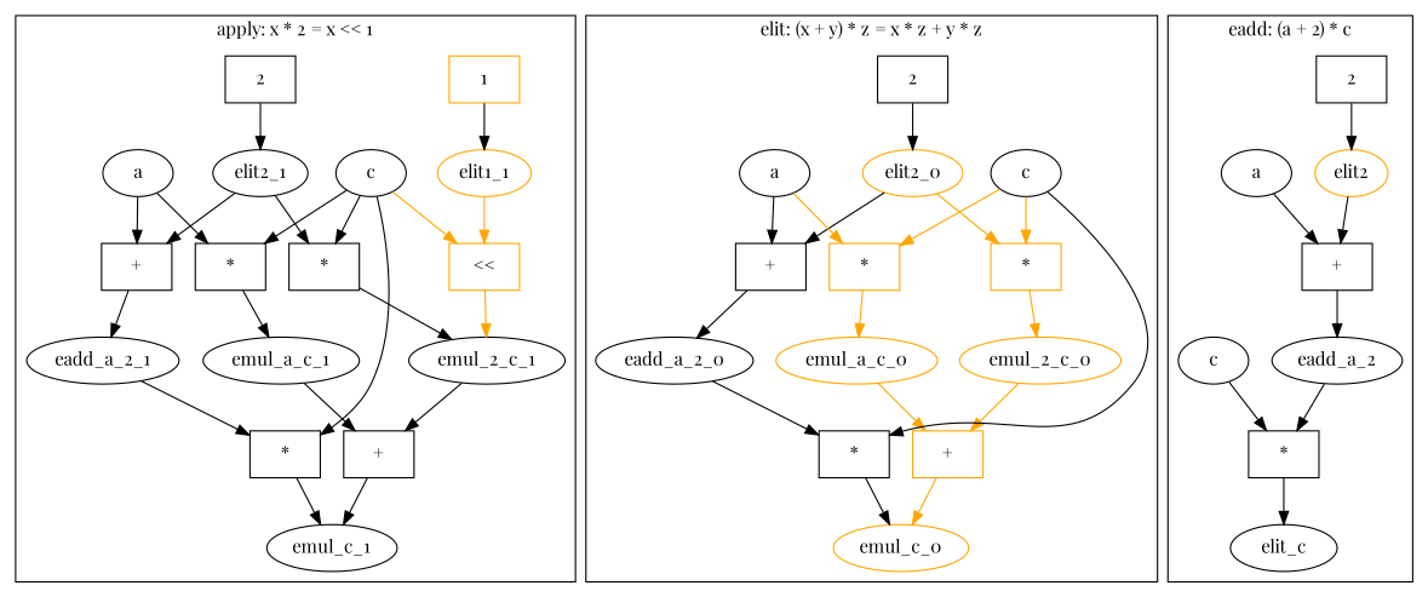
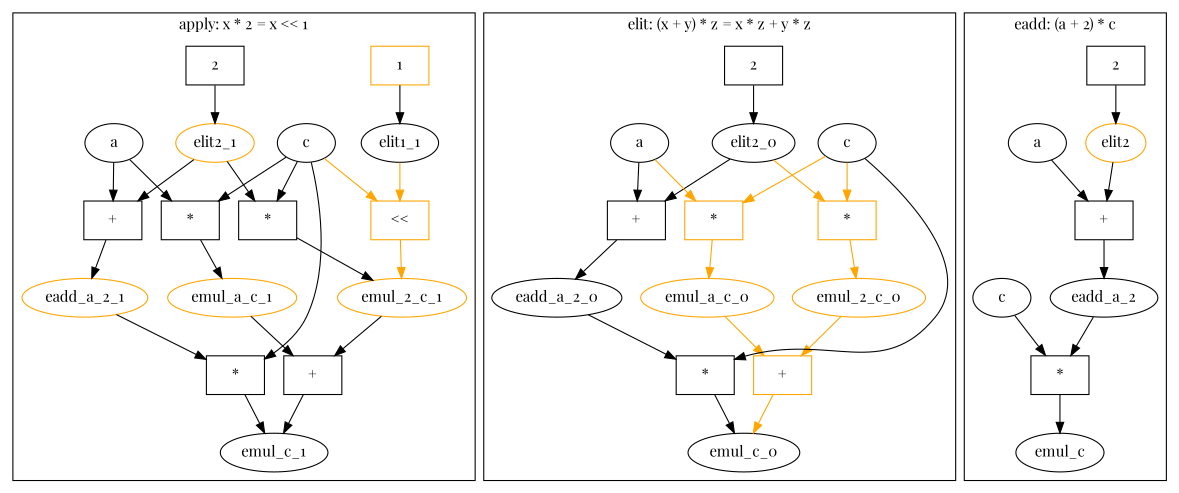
  digraph {
    fontname="Playfair Display"
    rankdir=TB
    node [fontname="Playfair Display"]
    edge [fontname="Playfair Display"]
    n1 [label=2 shape=rect]
-   elit2_1
+   elit2_1 [color=orange]
    n3 [color=orange label=1 shape=rect]
-   elit1_1 [color=orange]
+   elit1_1 [color=black]
    n5 [label="+" shape=rect]
-   eadd_a_2_1
+   eadd_a_2_1 [color=orange]
    n7 [label="*" shape=rect]
    emul_c_1
    n9 [label="*" shape=rect]
-   emul_a_c_1
+   emul_a_c_1 [color=orange]
    n11 [label="*" shape=rect]
-   emul_2_c_1
+   emul_2_c_1 [color=orange]
    n13 [label="+" shape=rect]
    n14 [color=orange label="<<" shape=rect]
    n15 [label=c]
    n16 [label=a]
    n17 [label=2 shape=rect]
-   elit2_0 [color=orange]
+   elit2_0
    n19 [label="+" shape=rect]
    eadd_a_2_0
    n21 [label="*" shape=rect]
-   emul_c_0 [color=orange]
+   emul_c_0
    n23 [color=orange label="*" shape=rect]
    emul_a_c_0 [color=orange]
    n25 [color=orange label="*" shape=rect]
    emul_2_c_0 [color=orange]
    n27 [color=orange label="+" shape=rect]
    n28 [label=c]
    n29 [label=a]
    n30 [label=2 shape=rect]
    elit2 [color=orange]
    n32 [label="+" shape=rect]
    eadd_a_2
    n34 [label="*" shape=rect]
-   emul_c [label=elit_c]
+   emul_c
    n36 [label=a]
    n37 [label=c]
    subgraph cluster_1 {
      label="apply: x * 2 = x << 1"
      n1
      elit2_1
      n3
      elit1_1
      n5
      eadd_a_2_1
      n7
      emul_c_1
      n9
      emul_a_c_1
      n11
      emul_2_c_1
      n13
      n14
      n15
      n16
    }
    subgraph cluster_2 {
      label="elit: (x + y) * z = x * z + y * z"
      n17
      elit2_0
      n19
      eadd_a_2_0
      n21
      emul_c_0
      n23
      emul_a_c_0
      n25
      emul_2_c_0
      n27
      n28
      n29
    }
    subgraph cluster_3 {
      label="eadd: (a + 2) * c"
      n30
      elit2
      n32
      eadd_a_2
      n34
      emul_c
      n36
      n37
    }
    n1 -> elit2_1
    elit2_1 -> n5
    elit2_1 -> n11
    n3 -> elit1_1 [color=black]
    elit1_1 -> n14 [color=orange]
    n5 -> eadd_a_2_1
    eadd_a_2_1 -> n7
    n7 -> emul_c_1
    n9 -> emul_a_c_1
    emul_a_c_1 -> n13
    n11 -> emul_2_c_1
    emul_2_c_1 -> n13
    n13 -> emul_c_1
    n14 -> emul_2_c_1 [color=orange]
    n15 -> n7
    n15 -> n9
    n15 -> n11
    n15 -> n14 [color=orange]
    n16 -> n5
    n16 -> n9
    n17 -> elit2_0
    elit2_0 -> n19
    elit2_0 -> n25 [color=orange]
    n19 -> eadd_a_2_0
    eadd_a_2_0 -> n21
    n21 -> emul_c_0
    n23 -> emul_a_c_0 [color=orange]
    emul_a_c_0 -> n27 [color=orange]
    n25 -> emul_2_c_0 [color=orange]
    emul_2_c_0 -> n27 [color=orange]
    n27 -> emul_c_0 [color=orange]
    n28 -> n21
    n28 -> n23 [color=orange]
    n28 -> n25 [color=orange]
    n29 -> n19
    n29 -> n23 [color=orange]
    n30 -> elit2
    elit2 -> n32
    n32 -> eadd_a_2
    eadd_a_2 -> n34
    n34 -> emul_c
    n36 -> n32
    n37 -> n34
  }
